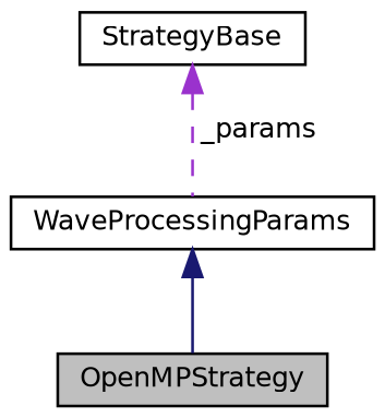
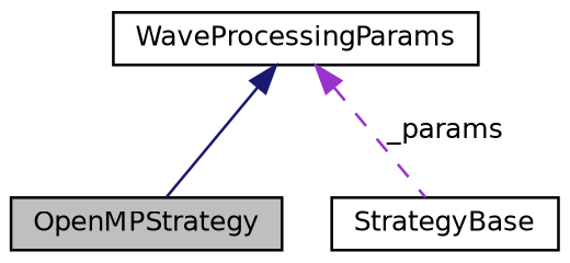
  digraph {
    node [color=black fillcolor=white fontname=Helvetica fontsize=10 shape=record style=filled]
    edge [dir=back fontname=Helvetica fontsize=10 labelfontname=Helvetica labelfontsize=10]
    n1 [fillcolor=grey75 fontcolor=black height=0.2 label=OpenMPStrategy width=0.4]
    n2 [height=0.2 label=StrategyBase width=0.4]
    n3 [height=0.2 label=WaveProcessingParams width=0.4]
    n3 -> n1 [color=midnightblue style=solid]
-   n2 -> n3 [color=darkorchid3 label=" _params" style=dashed]
+   n3 -> n2 [color=darkorchid3 label=" _params" style=dashed]
  }
